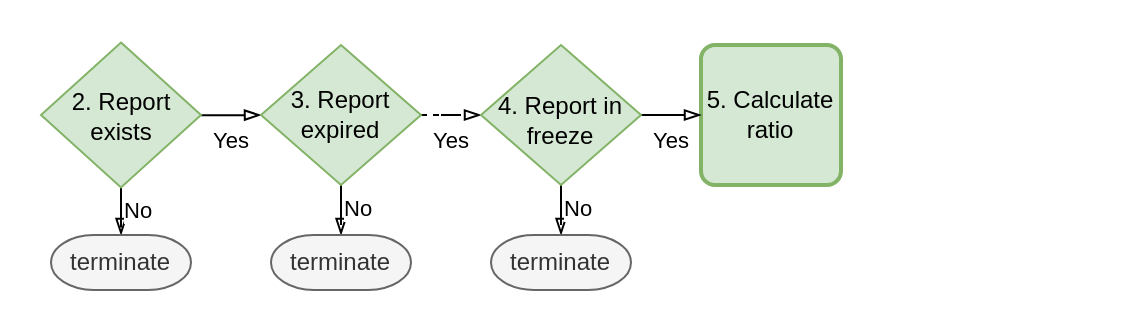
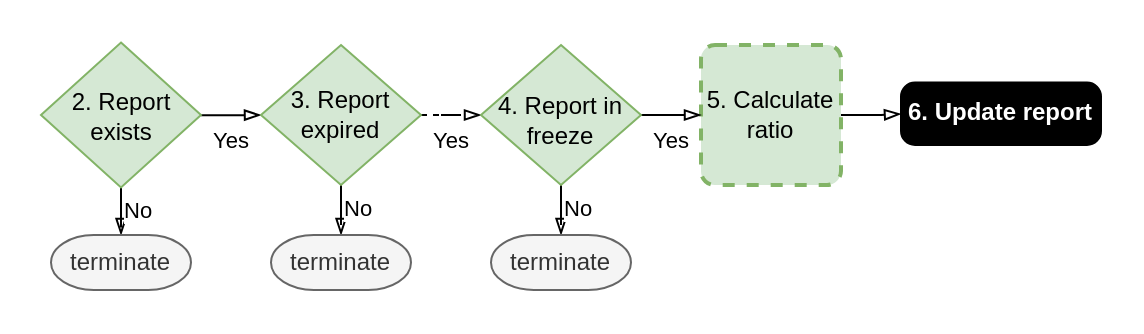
  <mxCell id="0" />
  <mxCell id="1" parent="0" />
  <mxCell id="2" value="Yes" style="edgeStyle=orthogonalEdgeStyle;rounded=0;orthogonalLoop=1;jettySize=auto;html=1;endArrow=blockThin;endFill=0;labelPosition=center;verticalLabelPosition=bottom;align=center;verticalAlign=top;" edge="1" parent="1" source="4" target="7"><mxGeometry relative="1" as="geometry" /></mxCell>
  <mxCell id="3" value="No" style="edgeStyle=orthogonalEdgeStyle;rounded=0;orthogonalLoop=1;jettySize=auto;html=1;endArrow=blockThin;endFill=0;labelPosition=right;verticalLabelPosition=middle;align=left;verticalAlign=middle;" edge="1" parent="1" source="4" target="10"><mxGeometry relative="1" as="geometry" /></mxCell>
  <mxCell id="4" value="2. Report exists" style="strokeWidth=1;html=1;shape=mxgraph.flowchart.decision;whiteSpace=wrap;spacing=3;spacingLeft=11;spacingRight=10;spacingTop=3;spacingBottom=2;fillColor=#d5e8d4;strokeColor=#82b366;" parent="1" vertex="1"><mxGeometry x="20" y="20.75" width="80" height="72.5" as="geometry" /></mxCell>
  <mxCell id="5" value="Yes" style="edgeStyle=orthogonalEdgeStyle;rounded=0;orthogonalLoop=1;jettySize=auto;html=1;endArrow=blockThin;endFill=0;labelPosition=center;verticalLabelPosition=bottom;align=center;verticalAlign=top;dashed=1;" edge="1" parent="1" source="7" target="15"><mxGeometry relative="1" as="geometry"><mxPoint x="250" y="57" as="targetPoint" /></mxGeometry></mxCell>
  <mxCell id="6" value="No" style="edgeStyle=orthogonalEdgeStyle;rounded=0;orthogonalLoop=1;jettySize=auto;html=1;endArrow=blockThin;endFill=0;labelPosition=right;verticalLabelPosition=middle;align=left;verticalAlign=middle;" edge="1" parent="1" source="7" target="8"><mxGeometry relative="1" as="geometry" /></mxCell>
  <mxCell id="7" value="3. Report expired" style="strokeWidth=1;html=1;shape=mxgraph.flowchart.decision;whiteSpace=wrap;spacing=9;fillColor=#d5e8d4;strokeColor=#82b366;spacingBottom=6;spacingTop=6;" parent="1" vertex="1"><mxGeometry x="130" y="22" width="80" height="70" as="geometry" /></mxCell>
  <mxCell id="8" value="terminate" style="strokeWidth=1;html=1;shape=mxgraph.flowchart.terminator;whiteSpace=wrap;fillColor=#f5f5f5;strokeColor=#666666;fontColor=#333333;" parent="1" vertex="1"><mxGeometry x="135" y="117" width="70" height="27.5" as="geometry" /></mxCell>
+ <mxCell id="9" value="6. Update report" style="rounded=1;whiteSpace=wrap;html=1;absoluteArcSize=1;arcSize=14;strokeWidth=1;fillColor=#000000;fontColor=#FFFFFF;fontStyle=1" parent="1" vertex="1"><mxGeometry x="450" y="40.75" width="100" height="31.25" as="geometry" /></mxCell>
  <mxCell id="10" value="terminate" style="strokeWidth=1;html=1;shape=mxgraph.flowchart.terminator;whiteSpace=wrap;fillColor=#f5f5f5;strokeColor=#666666;fontColor=#333333;" vertex="1" parent="1"><mxGeometry x="25" y="117" width="70" height="27.5" as="geometry" /></mxCell>
- <mxCell id="12" value="5. Calculate ratio" style="rounded=1;whiteSpace=wrap;html=1;absoluteArcSize=1;arcSize=14;strokeWidth=2;strokeColor=#82b366;fillColor=#d5e8d4;" vertex="1" parent="1"><mxGeometry x="350" y="22" width="70" height="70" as="geometry" /></mxCell>
+ <mxCell id="11" style="edgeStyle=orthogonalEdgeStyle;rounded=0;orthogonalLoop=1;jettySize=auto;html=1;endArrow=blockThin;endFill=0;fontColor=#FFFFFF;" edge="1" parent="1" source="12" target="9"><mxGeometry relative="1" as="geometry" /></mxCell>
+ <mxCell id="12" value="5. Calculate ratio" style="rounded=1;whiteSpace=wrap;html=1;absoluteArcSize=1;arcSize=14;strokeWidth=2;strokeColor=#82b366;fillColor=#d5e8d4;dashed=1;" vertex="1" parent="1"><mxGeometry x="350" y="22" width="70" height="70" as="geometry" /></mxCell>
  <mxCell id="13" value="No" style="edgeStyle=orthogonalEdgeStyle;rounded=0;orthogonalLoop=1;jettySize=auto;html=1;endArrow=blockThin;endFill=0;labelPosition=right;verticalLabelPosition=middle;align=left;verticalAlign=middle;" edge="1" parent="1" source="15" target="16"><mxGeometry relative="1" as="geometry" /></mxCell>
  <mxCell id="14" value="Yes" style="edgeStyle=orthogonalEdgeStyle;rounded=0;orthogonalLoop=1;jettySize=auto;html=1;endArrow=blockThin;endFill=0;fontColor=#000000;labelPosition=center;verticalLabelPosition=bottom;align=center;verticalAlign=top;" edge="1" parent="1" source="15" target="12"><mxGeometry relative="1" as="geometry" /></mxCell>
  <mxCell id="15" value="4. Report in freeze" style="strokeWidth=1;html=1;shape=mxgraph.flowchart.decision;whiteSpace=wrap;spacing=9;fillColor=#d5e8d4;strokeColor=#82b366;spacingBottom=6;spacingTop=12;" vertex="1" parent="1"><mxGeometry x="240" y="22" width="80" height="70" as="geometry" /></mxCell>
  <mxCell id="16" value="terminate" style="strokeWidth=1;html=1;shape=mxgraph.flowchart.terminator;whiteSpace=wrap;fillColor=#f5f5f5;strokeColor=#666666;fontColor=#333333;" vertex="1" parent="1"><mxGeometry x="245" y="117" width="70" height="27.5" as="geometry" /></mxCell>
